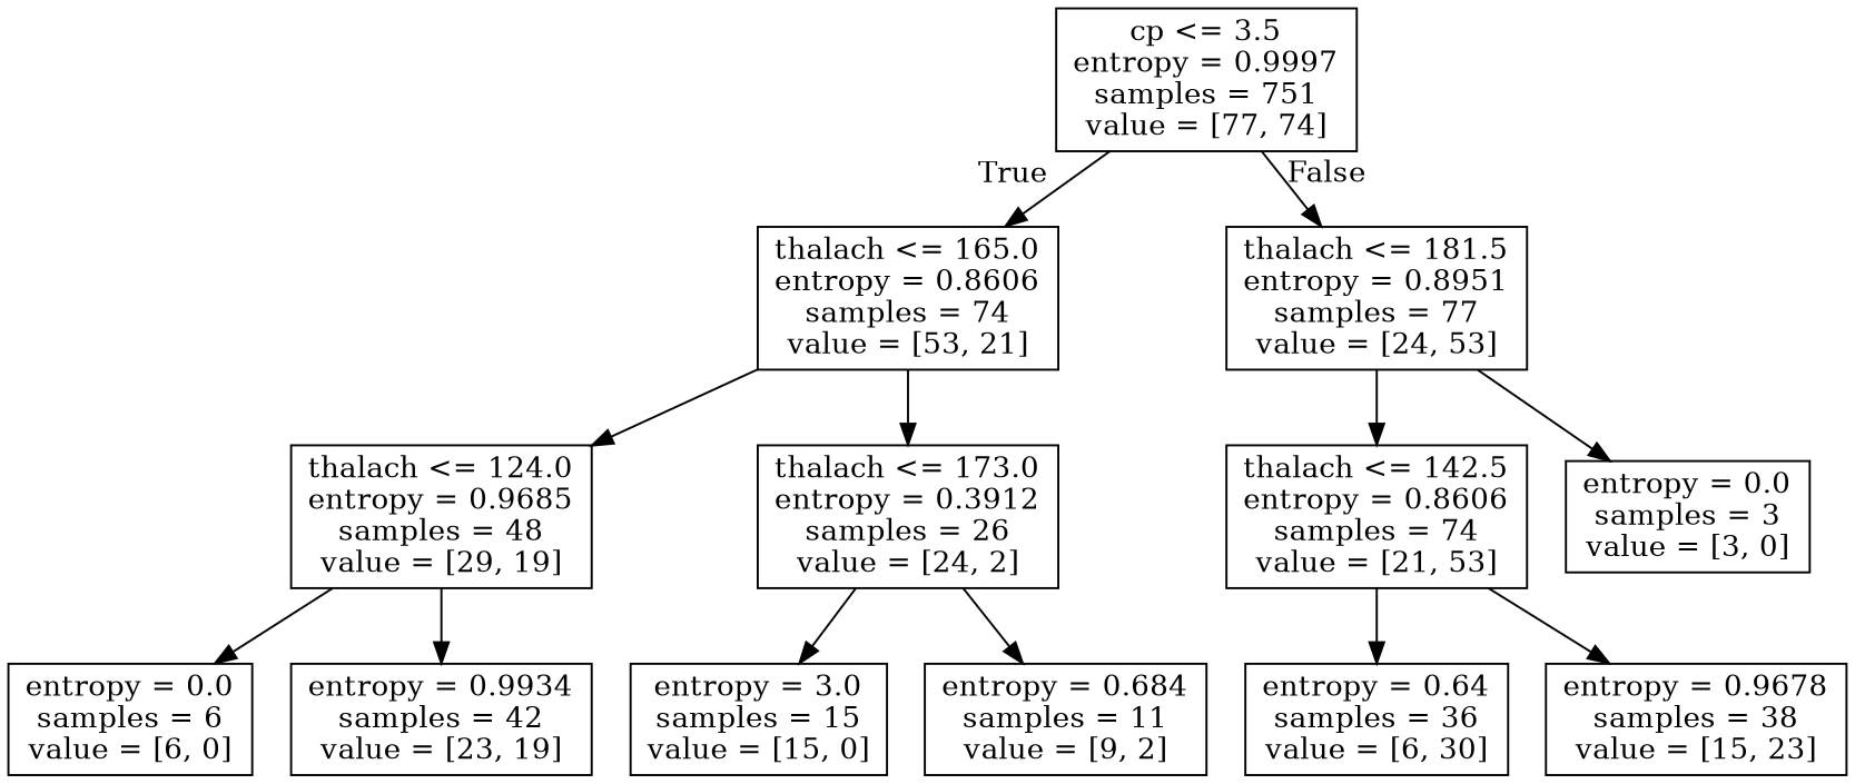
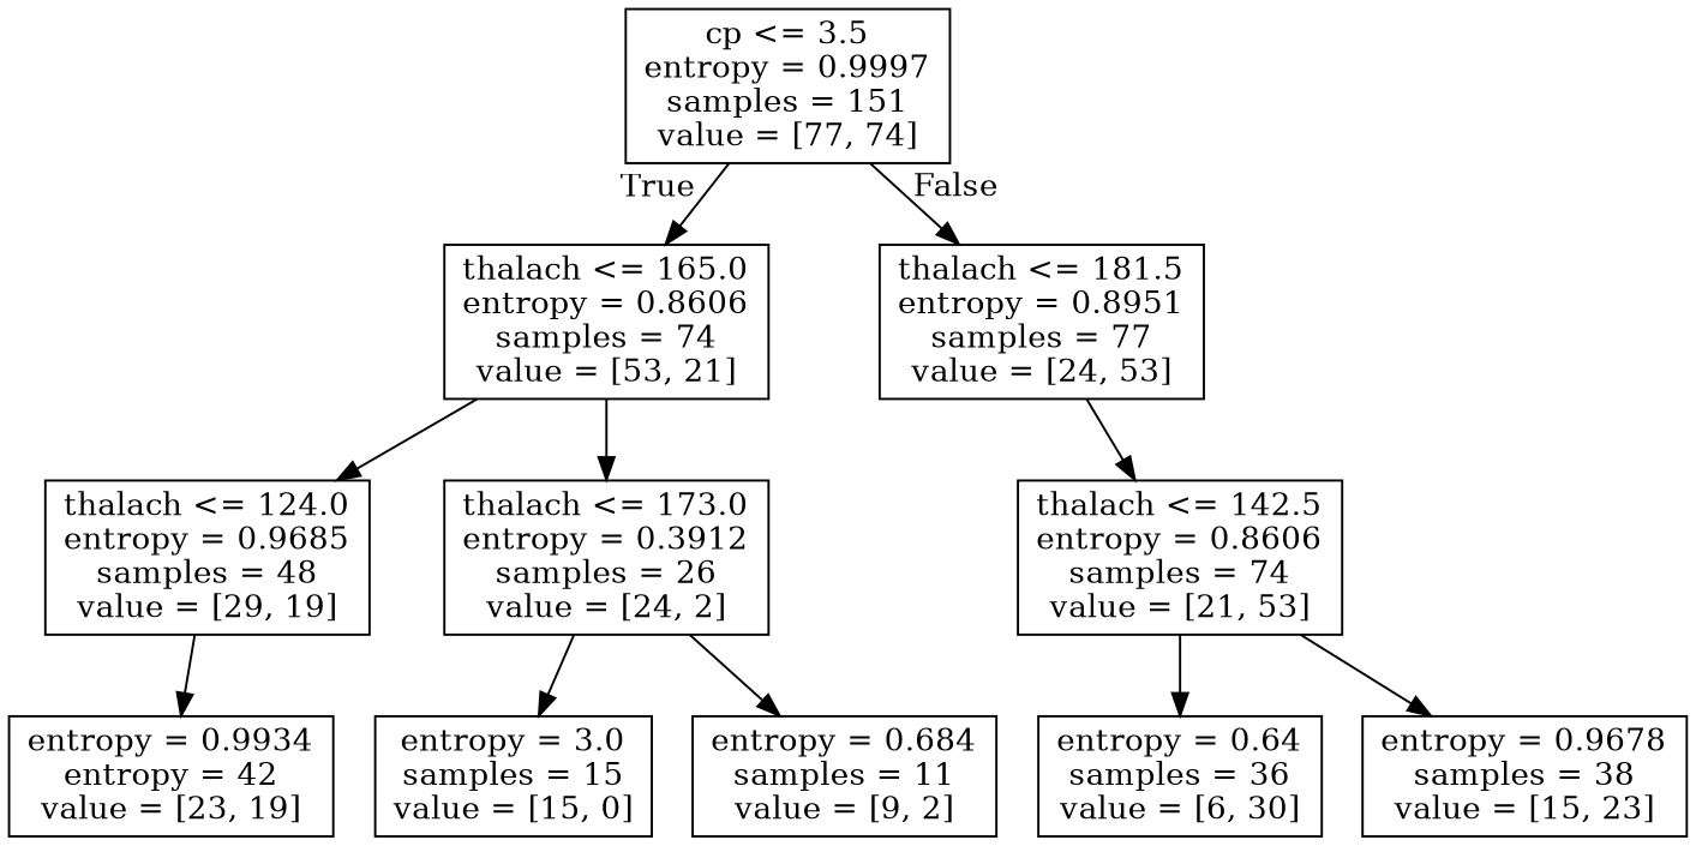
  digraph {
    node [shape=box]
-   n1 [label="cp <= 3.5\nentropy = 0.9997\nsamples = 751\nvalue = [77, 74]"]
+   n1 [label="cp <= 3.5\nentropy = 0.9997\nsamples = 151\nvalue = [77, 74]"]
    n2 [label="thalach <= 165.0\nentropy = 0.8606\nsamples = 74\nvalue = [53, 21]"]
    n3 [label="thalach <= 181.5\nentropy = 0.8951\nsamples = 77\nvalue = [24, 53]"]
    n4 [label="thalach <= 124.0\nentropy = 0.9685\nsamples = 48\nvalue = [29, 19]"]
    n5 [label="thalach <= 173.0\nentropy = 0.3912\nsamples = 26\nvalue = [24, 2]"]
    n6 [label="thalach <= 142.5\nentropy = 0.8606\nsamples = 74\nvalue = [21, 53]"]
-   n7 [label="entropy = 0.0\nsamples = 3\nvalue = [3, 0]"]
-   n8 [label="entropy = 0.0\nsamples = 6\nvalue = [6, 0]"]
-   n9 [label="entropy = 0.9934\nsamples = 42\nvalue = [23, 19]"]
+   n9 [label="entropy = 0.9934\nentropy = 42\nvalue = [23, 19]"]
    n10 [label="entropy = 3.0\nsamples = 15\nvalue = [15, 0]"]
    n11 [label="entropy = 0.684\nsamples = 11\nvalue = [9, 2]"]
    n12 [label="entropy = 0.64\nsamples = 36\nvalue = [6, 30]"]
    n13 [label="entropy = 0.9678\nsamples = 38\nvalue = [15, 23]"]
    n1 -> n2 [headlabel=True labelangle=45 labeldistance=2.5]
    n1 -> n3 [headlabel=False labelangle=-45 labeldistance=2.5]
    n2 -> n4
    n2 -> n5
    n3 -> n6
-   n3 -> n7
-   n4 -> n8
    n4 -> n9
    n5 -> n10
    n5 -> n11
    n6 -> n12
    n6 -> n13
  }
